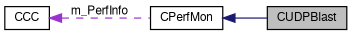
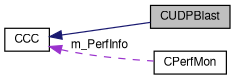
  digraph {
    rankdir=LR
    node [color=black fontname=FreeSans fontsize=10 shape=record]
    edge [dir=back fontname=FreeSans fontsize=10 labelfontname=FreeSans labelfontsize=10]
    n1 [fillcolor=grey75 fontcolor=black height=0.2 label=CUDPBlast style=filled width=0.4]
    n2 [height=0.2 label=CCC width=0.4]
    n3 [height=0.2 label=CPerfMon width=0.4]
-   n3 -> n1 [color=midnightblue style=solid]
+   n2 -> n1 [color=midnightblue style=solid]
    n2 -> n3 [color=darkorchid3 label=m_PerfInfo style=dashed]
  }
